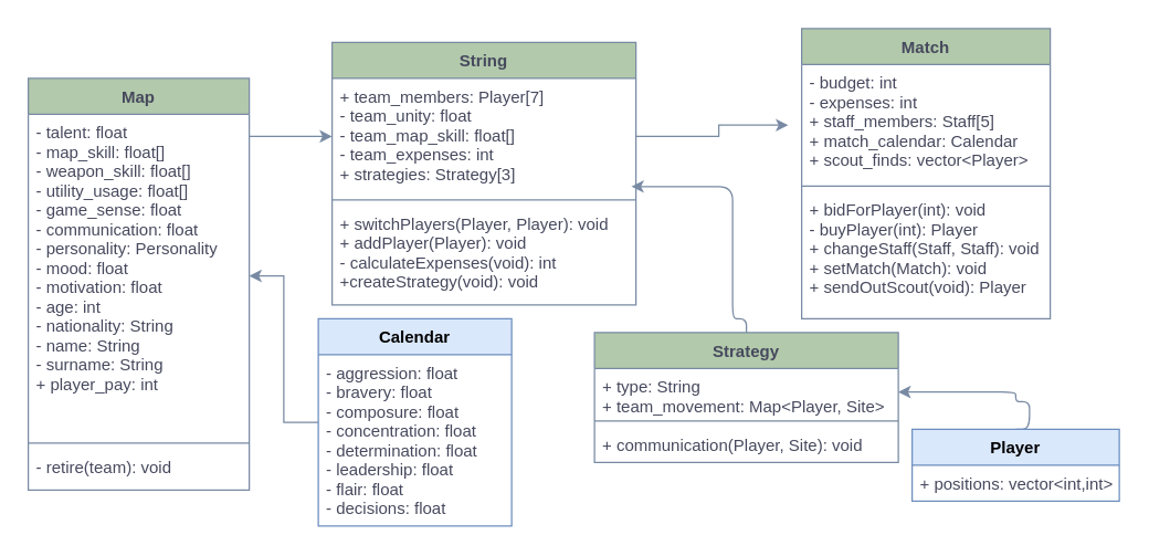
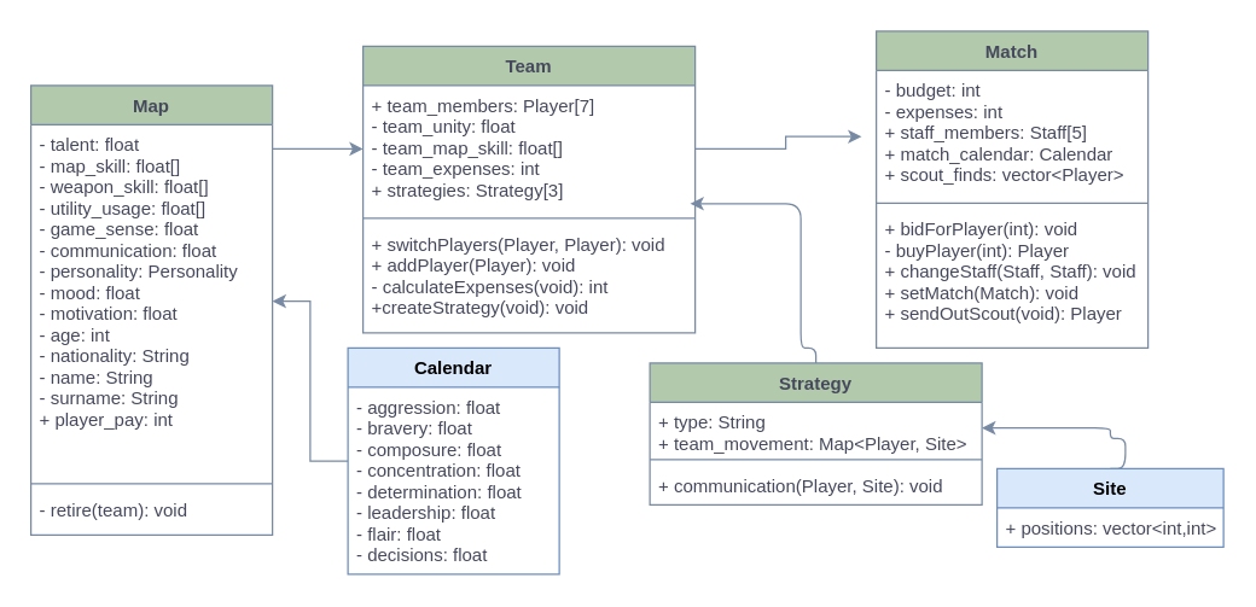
  <mxCell id="0" />
  <mxCell id="1" parent="0" />
- <mxCell id="2" value="String" style="swimlane;fontStyle=1;align=center;verticalAlign=top;childLayout=stackLayout;horizontal=1;startSize=26;horizontalStack=0;resizeParent=1;resizeParentMax=0;resizeLast=0;collapsible=1;marginBottom=0;fillColor=#B2C9AB;strokeColor=#788AA3;fontColor=#46495D;" parent="1" vertex="1"><mxGeometry x="240" y="30" width="220" height="190" as="geometry" /></mxCell>
+ <mxCell id="2" value="Team" style="swimlane;fontStyle=1;align=center;verticalAlign=top;childLayout=stackLayout;horizontal=1;startSize=26;horizontalStack=0;resizeParent=1;resizeParentMax=0;resizeLast=0;collapsible=1;marginBottom=0;fillColor=#B2C9AB;strokeColor=#788AA3;fontColor=#46495D;" parent="1" vertex="1"><mxGeometry x="240" y="30" width="220" height="190" as="geometry" /></mxCell>
  <mxCell id="3" value="+ team_members: Player[7]&#10;- team_unity: float&#10;- team_map_skill: float[]&#10;- team_expenses: int&#10;+ strategies: Strategy[3]&#10;" style="text;strokeColor=none;fillColor=none;align=left;verticalAlign=top;spacingLeft=4;spacingRight=4;overflow=hidden;rotatable=0;points=[[0,0.5],[1,0.5]];portConstraint=eastwest;fontColor=#46495D;" parent="2" vertex="1"><mxGeometry y="26" width="220" height="84" as="geometry" /></mxCell>
  <mxCell id="4" value="" style="line;strokeWidth=1;fillColor=none;align=left;verticalAlign=middle;spacingTop=-1;spacingLeft=3;spacingRight=3;rotatable=0;labelPosition=right;points=[];portConstraint=eastwest;strokeColor=#788AA3;fontColor=#46495D;" parent="2" vertex="1"><mxGeometry y="110" width="220" height="8" as="geometry" /></mxCell>
  <mxCell id="5" value="+ switchPlayers(Player, Player): void&#10;+ addPlayer(Player): void&#10;- calculateExpenses(void): int&#10;+createStrategy(void): void" style="text;strokeColor=none;fillColor=none;align=left;verticalAlign=top;spacingLeft=4;spacingRight=4;overflow=hidden;rotatable=0;points=[[0,0.5],[1,0.5]];portConstraint=eastwest;fontColor=#46495D;" parent="2" vertex="1"><mxGeometry y="118" width="220" height="72" as="geometry" /></mxCell>
  <mxCell id="6" style="edgeStyle=orthogonalEdgeStyle;rounded=0;orthogonalLoop=1;jettySize=auto;html=1;strokeColor=#788AA3;fontColor=#46495D;entryX=0;entryY=0.5;entryDx=0;entryDy=0;" parent="1" source="7" target="3" edge="1"><mxGeometry relative="1" as="geometry"><Array as="points"><mxPoint x="170" y="98" /></Array><mxPoint x="270" y="103" as="targetPoint" /></mxGeometry></mxCell>
  <mxCell id="7" value="Map" style="swimlane;fontStyle=1;align=center;verticalAlign=top;childLayout=stackLayout;horizontal=1;startSize=26;horizontalStack=0;resizeParent=1;resizeParentMax=0;resizeLast=0;collapsible=1;marginBottom=0;fillColor=#B2C9AB;strokeColor=#788AA3;fontColor=#46495D;" parent="1" vertex="1"><mxGeometry x="20" y="56" width="160" height="298" as="geometry" /></mxCell>
  <mxCell id="8" value="- talent: float&#10;- map_skill: float[]&#10;- weapon_skill: float[]&#10;- utility_usage: float[]&#10;- game_sense: float&#10;- communication: float&#10;- personality: Personality  &#10;- mood: float&#10;- motivation: float&#10;- age: int&#10;- nationality: String&#10;- name: String&#10;- surname: String&#10;+ player_pay: int" style="text;strokeColor=none;fillColor=none;align=left;verticalAlign=top;spacingLeft=4;spacingRight=4;overflow=hidden;rotatable=0;points=[[0,0.5],[1,0.5]];portConstraint=eastwest;fontColor=#46495D;" parent="7" vertex="1"><mxGeometry y="26" width="160" height="234" as="geometry" /></mxCell>
  <mxCell id="9" value="" style="line;strokeWidth=1;fillColor=none;align=left;verticalAlign=middle;spacingTop=-1;spacingLeft=3;spacingRight=3;rotatable=0;labelPosition=right;points=[];portConstraint=eastwest;strokeColor=#788AA3;fontColor=#46495D;" parent="7" vertex="1"><mxGeometry y="260" width="160" height="8" as="geometry" /></mxCell>
  <mxCell id="10" value="- retire(team): void" style="text;strokeColor=none;fillColor=none;align=left;verticalAlign=top;spacingLeft=4;spacingRight=4;overflow=hidden;rotatable=0;points=[[0,0.5],[1,0.5]];portConstraint=eastwest;fontColor=#46495D;" parent="7" vertex="1"><mxGeometry y="268" width="160" height="30" as="geometry" /></mxCell>
  <mxCell id="11" style="edgeStyle=orthogonalEdgeStyle;rounded=0;orthogonalLoop=1;jettySize=auto;html=1;entryX=1;entryY=0.5;entryDx=0;entryDy=0;strokeColor=#788AA3;fontColor=#46495D;" parent="1" source="12" target="8" edge="1"><mxGeometry relative="1" as="geometry" /></mxCell>
  <mxCell id="12" value="Calendar" style="swimlane;fontStyle=1;childLayout=stackLayout;horizontal=1;startSize=26;fillColor=#dae8fc;horizontalStack=0;resizeParent=1;resizeParentMax=0;resizeLast=0;collapsible=1;marginBottom=0;strokeColor=#6c8ebf;" parent="1" vertex="1"><mxGeometry x="230" y="230" width="140" height="150" as="geometry" /></mxCell>
  <mxCell id="13" value="- aggression: float&#10;- bravery: float&#10;- composure: float&#10;- concentration: float&#10;- determination: float&#10;- leadership: float&#10;- flair: float&#10;- decisions: float" style="text;strokeColor=none;fillColor=none;align=left;verticalAlign=top;spacingLeft=4;spacingRight=4;overflow=hidden;rotatable=0;points=[[0,0.5],[1,0.5]];portConstraint=eastwest;fontColor=#46495D;" parent="12" vertex="1"><mxGeometry y="26" width="140" height="124" as="geometry" /></mxCell>
  <mxCell id="14" value="Match" style="swimlane;fontStyle=1;align=center;verticalAlign=top;childLayout=stackLayout;horizontal=1;startSize=26;horizontalStack=0;resizeParent=1;resizeParentMax=0;resizeLast=0;collapsible=1;marginBottom=0;fillColor=#B2C9AB;strokeColor=#788AA3;fontColor=#46495D;" vertex="1" parent="1"><mxGeometry x="580" y="20" width="180" height="210" as="geometry" /></mxCell>
  <mxCell id="15" value="- budget: int&#10;- expenses: int&#10;+ staff_members: Staff[5]&#10;+ match_calendar: Calendar&#10;+ scout_finds: vector&lt;Player&gt;" style="text;strokeColor=none;fillColor=none;align=left;verticalAlign=top;spacingLeft=4;spacingRight=4;overflow=hidden;rotatable=0;points=[[0,0.5],[1,0.5]];portConstraint=eastwest;fontColor=#46495D;" vertex="1" parent="14"><mxGeometry y="26" width="180" height="84" as="geometry" /></mxCell>
  <mxCell id="16" value="" style="line;strokeWidth=1;fillColor=none;align=left;verticalAlign=middle;spacingTop=-1;spacingLeft=3;spacingRight=3;rotatable=0;labelPosition=right;points=[];portConstraint=eastwest;strokeColor=#788AA3;fontColor=#46495D;" vertex="1" parent="14"><mxGeometry y="110" width="180" height="8" as="geometry" /></mxCell>
  <mxCell id="17" value="+ bidForPlayer(int): void&#10;- buyPlayer(int): Player&#10;+ changeStaff(Staff, Staff): void&#10;+ setMatch(Match): void&#10;+ sendOutScout(void): Player" style="text;strokeColor=none;fillColor=none;align=left;verticalAlign=top;spacingLeft=4;spacingRight=4;overflow=hidden;rotatable=0;points=[[0,0.5],[1,0.5]];portConstraint=eastwest;fontColor=#46495D;" vertex="1" parent="14"><mxGeometry y="118" width="180" height="92" as="geometry" /></mxCell>
  <mxCell id="18" style="edgeStyle=orthogonalEdgeStyle;rounded=0;orthogonalLoop=1;jettySize=auto;html=1;entryX=-0.054;entryY=0.522;entryDx=0;entryDy=0;entryPerimeter=0;strokeColor=#788AA3;fontColor=#46495D;" edge="1" parent="1" source="3" target="15"><mxGeometry relative="1" as="geometry" /></mxCell>
  <mxCell id="19" value="Strategy" style="swimlane;fontStyle=1;align=center;verticalAlign=top;childLayout=stackLayout;horizontal=1;startSize=26;horizontalStack=0;resizeParent=1;resizeParentMax=0;resizeLast=0;collapsible=1;marginBottom=0;rounded=0;sketch=0;strokeColor=#788AA3;fillColor=#B2C9AB;fontColor=#46495D;" vertex="1" parent="1"><mxGeometry x="430" y="240" width="220" height="94" as="geometry" /></mxCell>
  <mxCell id="20" value="+ type: String&#10;+ team_movement: Map&lt;Player, Site&gt;" style="text;strokeColor=none;fillColor=none;align=left;verticalAlign=top;spacingLeft=4;spacingRight=4;overflow=hidden;rotatable=0;points=[[0,0.5],[1,0.5]];portConstraint=eastwest;fontColor=#46495D;" vertex="1" parent="19"><mxGeometry y="26" width="220" height="34" as="geometry" /></mxCell>
  <mxCell id="21" value="" style="line;strokeWidth=1;fillColor=none;align=left;verticalAlign=middle;spacingTop=-1;spacingLeft=3;spacingRight=3;rotatable=0;labelPosition=right;points=[];portConstraint=eastwest;strokeColor=#788AA3;fontColor=#46495D;" vertex="1" parent="19"><mxGeometry y="60" width="220" height="8" as="geometry" /></mxCell>
  <mxCell id="22" value="+ communication(Player, Site): void" style="text;strokeColor=none;fillColor=none;align=left;verticalAlign=top;spacingLeft=4;spacingRight=4;overflow=hidden;rotatable=0;points=[[0,0.5],[1,0.5]];portConstraint=eastwest;fontColor=#46495D;" vertex="1" parent="19"><mxGeometry y="68" width="220" height="26" as="geometry" /></mxCell>
  <mxCell id="23" style="edgeStyle=orthogonalEdgeStyle;curved=0;rounded=1;sketch=0;orthogonalLoop=1;jettySize=auto;html=1;entryX=0.985;entryY=0.933;entryDx=0;entryDy=0;entryPerimeter=0;strokeColor=#788AA3;fillColor=#B2C9AB;fontColor=#46495D;exitX=0.5;exitY=0;exitDx=0;exitDy=0;" edge="1" parent="1" source="19" target="3"><mxGeometry relative="1" as="geometry"><Array as="points"><mxPoint x="540" y="230" /><mxPoint x="530" y="230" /><mxPoint x="530" y="134" /></Array></mxGeometry></mxCell>
  <mxCell id="24" style="edgeStyle=orthogonalEdgeStyle;curved=0;rounded=1;sketch=0;orthogonalLoop=1;jettySize=auto;html=1;entryX=1;entryY=0.5;entryDx=0;entryDy=0;strokeColor=#788AA3;fillColor=#B2C9AB;fontColor=#46495D;exitX=0.5;exitY=0;exitDx=0;exitDy=0;" edge="1" parent="1" source="25" target="20"><mxGeometry relative="1" as="geometry"><Array as="points"><mxPoint x="745" y="310" /><mxPoint x="745" y="290" /><mxPoint x="735" y="290" /><mxPoint x="735" y="283" /></Array></mxGeometry></mxCell>
- <mxCell id="25" value="Player" style="swimlane;fontStyle=1;childLayout=stackLayout;horizontal=1;startSize=26;fillColor=#dae8fc;horizontalStack=0;resizeParent=1;resizeParentMax=0;resizeLast=0;collapsible=1;marginBottom=0;rounded=0;sketch=0;strokeColor=#6c8ebf;" vertex="1" parent="1"><mxGeometry x="660" y="310" width="150" height="52" as="geometry" /></mxCell>
+ <mxCell id="25" value="Site" style="swimlane;fontStyle=1;childLayout=stackLayout;horizontal=1;startSize=26;fillColor=#dae8fc;horizontalStack=0;resizeParent=1;resizeParentMax=0;resizeLast=0;collapsible=1;marginBottom=0;rounded=0;sketch=0;strokeColor=#6c8ebf;" vertex="1" parent="1"><mxGeometry x="660" y="310" width="150" height="52" as="geometry" /></mxCell>
  <mxCell id="26" value="+ positions: vector&lt;int,int&gt;" style="text;strokeColor=none;fillColor=none;align=left;verticalAlign=top;spacingLeft=4;spacingRight=4;overflow=hidden;rotatable=0;points=[[0,0.5],[1,0.5]];portConstraint=eastwest;fontColor=#46495D;" vertex="1" parent="25"><mxGeometry y="26" width="150" height="26" as="geometry" /></mxCell>
